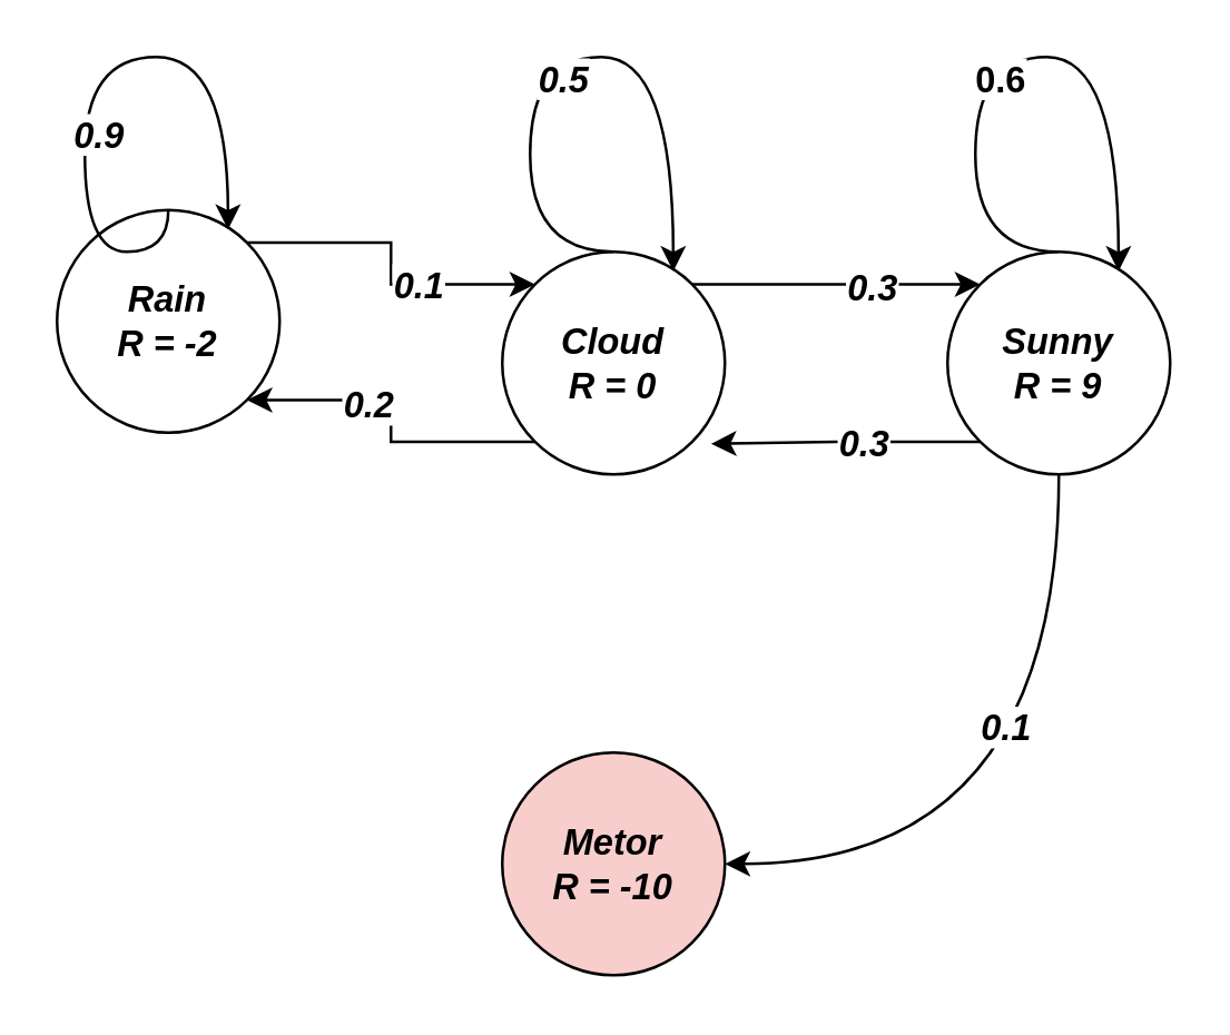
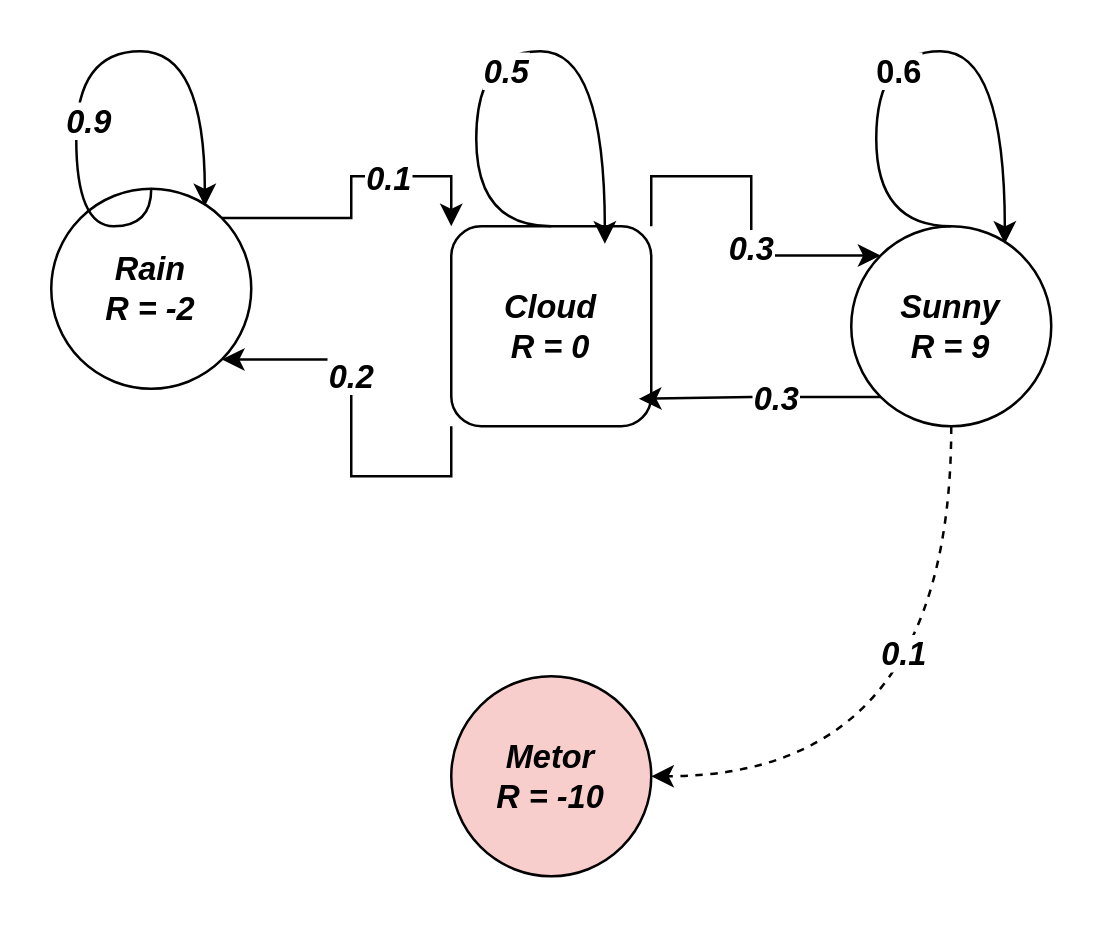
  <mxCell id="0" />
  <mxCell id="1" parent="0" />
  <mxCell id="2" style="edgeStyle=orthogonalEdgeStyle;rounded=0;orthogonalLoop=1;jettySize=auto;html=1;exitX=1;exitY=0;exitDx=0;exitDy=0;entryX=0;entryY=0;entryDx=0;entryDy=0;" edge="1" parent="1" source="4" target="11"><mxGeometry relative="1" as="geometry" /></mxCell>
  <mxCell id="3" value="&lt;b&gt;&lt;i&gt;&lt;font style=&quot;font-size: 13px;&quot;&gt;0.1&lt;/font&gt;&lt;/i&gt;&lt;/b&gt;" style="edgeLabel;html=1;align=center;verticalAlign=middle;resizable=0;points=[];" vertex="1" connectable="0" parent="2"><mxGeometry x="0.29" relative="1" as="geometry"><mxPoint as="offset" /></mxGeometry></mxCell>
  <mxCell id="4" value="&lt;b style=&quot;font-size: 13px;&quot;&gt;&lt;i&gt;Rain&lt;br&gt;R = -2&lt;/i&gt;&lt;/b&gt;" style="ellipse;whiteSpace=wrap;html=1;aspect=fixed;" vertex="1" parent="1"><mxGeometry x="20" y="75" width="80" height="80" as="geometry" /></mxCell>
  <mxCell id="5" style="edgeStyle=orthogonalEdgeStyle;rounded=0;orthogonalLoop=1;jettySize=auto;html=1;exitX=0.5;exitY=0;exitDx=0;exitDy=0;curved=1;entryX=0.768;entryY=0.088;entryDx=0;entryDy=0;entryPerimeter=0;" edge="1" parent="1" source="4" target="4"><mxGeometry relative="1" as="geometry"><mxPoint x="90" y="90" as="targetPoint" /><Array as="points"><mxPoint x="30" y="90" /><mxPoint x="30" y="20" /><mxPoint x="81" y="20" /></Array></mxGeometry></mxCell>
  <mxCell id="6" value="&lt;b&gt;&lt;i&gt;&lt;font style=&quot;font-size: 13px;&quot;&gt;0.9&lt;/font&gt;&lt;/i&gt;&lt;/b&gt;" style="edgeLabel;html=1;align=center;verticalAlign=middle;resizable=0;points=[];" vertex="1" connectable="0" parent="5"><mxGeometry x="-0.23" y="-4" relative="1" as="geometry"><mxPoint as="offset" /></mxGeometry></mxCell>
  <mxCell id="7" style="edgeStyle=orthogonalEdgeStyle;rounded=0;orthogonalLoop=1;jettySize=auto;html=1;exitX=0;exitY=1;exitDx=0;exitDy=0;entryX=1;entryY=1;entryDx=0;entryDy=0;" edge="1" parent="1" source="11" target="4"><mxGeometry relative="1" as="geometry" /></mxCell>
  <mxCell id="8" value="&lt;b&gt;&lt;i&gt;&lt;font style=&quot;font-size: 13px;&quot;&gt;0.2&lt;/font&gt;&lt;/i&gt;&lt;/b&gt;" style="edgeLabel;html=1;align=center;verticalAlign=middle;resizable=0;points=[];" vertex="1" connectable="0" parent="7"><mxGeometry x="0.271" y="1" relative="1" as="geometry"><mxPoint as="offset" /></mxGeometry></mxCell>
  <mxCell id="9" style="edgeStyle=orthogonalEdgeStyle;rounded=0;orthogonalLoop=1;jettySize=auto;html=1;exitX=1;exitY=0;exitDx=0;exitDy=0;entryX=0;entryY=0;entryDx=0;entryDy=0;" edge="1" parent="1" source="11" target="18"><mxGeometry relative="1" as="geometry" /></mxCell>
  <mxCell id="10" value="&lt;b&gt;&lt;i&gt;&lt;font style=&quot;font-size: 13px;&quot;&gt;0.3&lt;/font&gt;&lt;/i&gt;&lt;/b&gt;" style="edgeLabel;html=1;align=center;verticalAlign=middle;resizable=0;points=[];" vertex="1" connectable="0" parent="9"><mxGeometry x="0.232" y="-1" relative="1" as="geometry"><mxPoint as="offset" /></mxGeometry></mxCell>
- <mxCell id="11" value="&lt;b style=&quot;font-size: 13px;&quot;&gt;&lt;i&gt;Cloud&lt;br&gt;R = 0&lt;/i&gt;&lt;/b&gt;" style="ellipse;whiteSpace=wrap;html=1;aspect=fixed;" vertex="1" parent="1"><mxGeometry x="180" y="90" width="80" height="80" as="geometry" /></mxCell>
+ <mxCell id="11" value="&lt;b style=&quot;font-size: 13px;&quot;&gt;&lt;i&gt;Cloud&lt;br&gt;R = 0&lt;/i&gt;&lt;/b&gt;" style="whiteSpace=wrap;html=1;aspect=fixed;rounded=1;" vertex="1" parent="1"><mxGeometry x="180" y="90" width="80" height="80" as="geometry" /></mxCell>
  <mxCell id="12" style="edgeStyle=orthogonalEdgeStyle;rounded=0;orthogonalLoop=1;jettySize=auto;html=1;exitX=0.5;exitY=0;exitDx=0;exitDy=0;curved=1;entryX=0.768;entryY=0.088;entryDx=0;entryDy=0;entryPerimeter=0;" edge="1" source="11" target="11" parent="1"><mxGeometry relative="1" as="geometry"><mxPoint x="250" y="90" as="targetPoint" /><Array as="points"><mxPoint x="190" y="90" /><mxPoint x="190" y="20" /><mxPoint x="241" y="20" /></Array></mxGeometry></mxCell>
  <mxCell id="13" value="&lt;b&gt;&lt;i&gt;&lt;font style=&quot;font-size: 13px;&quot;&gt;0.5&lt;/font&gt;&lt;/i&gt;&lt;/b&gt;" style="edgeLabel;html=1;align=center;verticalAlign=middle;resizable=0;points=[];" vertex="1" connectable="0" parent="12"><mxGeometry x="-0.028" y="-7" relative="1" as="geometry"><mxPoint as="offset" /></mxGeometry></mxCell>
- <mxCell id="14" style="edgeStyle=orthogonalEdgeStyle;rounded=0;orthogonalLoop=1;jettySize=auto;html=1;exitX=0.5;exitY=1;exitDx=0;exitDy=0;entryX=1;entryY=0.5;entryDx=0;entryDy=0;curved=1;" edge="1" parent="1" source="18" target="21"><mxGeometry relative="1" as="geometry" /></mxCell>
+ <mxCell id="14" style="edgeStyle=orthogonalEdgeStyle;rounded=0;orthogonalLoop=1;jettySize=auto;html=1;exitX=0.5;exitY=1;exitDx=0;exitDy=0;entryX=1;entryY=0.5;entryDx=0;entryDy=0;curved=1;dashed=1;" edge="1" parent="1" source="18" target="21"><mxGeometry relative="1" as="geometry" /></mxCell>
  <mxCell id="15" value="&lt;b&gt;&lt;i&gt;&lt;font style=&quot;font-size: 13px;&quot;&gt;0.1&lt;/font&gt;&lt;/i&gt;&lt;/b&gt;" style="edgeLabel;html=1;align=center;verticalAlign=middle;resizable=0;points=[];" vertex="1" connectable="0" parent="14"><mxGeometry x="-0.308" y="-20" relative="1" as="geometry"><mxPoint as="offset" /></mxGeometry></mxCell>
  <mxCell id="16" style="edgeStyle=orthogonalEdgeStyle;rounded=0;orthogonalLoop=1;jettySize=auto;html=1;exitX=0;exitY=1;exitDx=0;exitDy=0;entryX=0.938;entryY=0.863;entryDx=0;entryDy=0;entryPerimeter=0;" edge="1" parent="1" source="18" target="11"><mxGeometry relative="1" as="geometry" /></mxCell>
  <mxCell id="17" value="&lt;b&gt;&lt;i&gt;&lt;font style=&quot;font-size: 13px;&quot;&gt;0.3&lt;/font&gt;&lt;/i&gt;&lt;/b&gt;" style="edgeLabel;html=1;align=center;verticalAlign=middle;resizable=0;points=[];" vertex="1" connectable="0" parent="16"><mxGeometry x="-0.143" relative="1" as="geometry"><mxPoint as="offset" /></mxGeometry></mxCell>
  <mxCell id="18" value="&lt;b style=&quot;font-size: 13px;&quot;&gt;&lt;i&gt;Sunny&lt;br&gt;R = 9&lt;/i&gt;&lt;/b&gt;" style="ellipse;whiteSpace=wrap;html=1;aspect=fixed;" vertex="1" parent="1"><mxGeometry x="340" y="90" width="80" height="80" as="geometry" /></mxCell>
  <mxCell id="19" style="edgeStyle=orthogonalEdgeStyle;rounded=0;orthogonalLoop=1;jettySize=auto;html=1;exitX=0.5;exitY=0;exitDx=0;exitDy=0;curved=1;entryX=0.768;entryY=0.088;entryDx=0;entryDy=0;entryPerimeter=0;" edge="1" parent="1" source="18" target="18"><mxGeometry relative="1" as="geometry"><mxPoint x="410" y="90" as="targetPoint" /><Array as="points"><mxPoint x="350" y="90" /><mxPoint x="350" y="20" /><mxPoint x="401" y="20" /></Array></mxGeometry></mxCell>
  <mxCell id="20" value="&lt;b&gt;&lt;font style=&quot;font-size: 13px;&quot;&gt;0.6&lt;/font&gt;&lt;/b&gt;" style="edgeLabel;html=1;align=center;verticalAlign=middle;resizable=0;points=[];" vertex="1" connectable="0" parent="19"><mxGeometry x="-0.054" y="-7" relative="1" as="geometry"><mxPoint as="offset" /></mxGeometry></mxCell>
  <mxCell id="21" value="&lt;b style=&quot;font-size: 13px;&quot;&gt;&lt;i&gt;Metor&lt;br&gt;R = -10&lt;/i&gt;&lt;/b&gt;" style="ellipse;whiteSpace=wrap;html=1;aspect=fixed;fillColor=#f8cecc;" vertex="1" parent="1"><mxGeometry x="180" y="270" width="80" height="80" as="geometry" /></mxCell>
